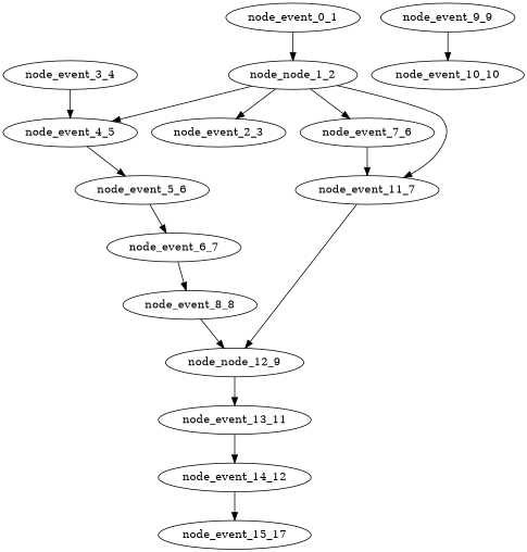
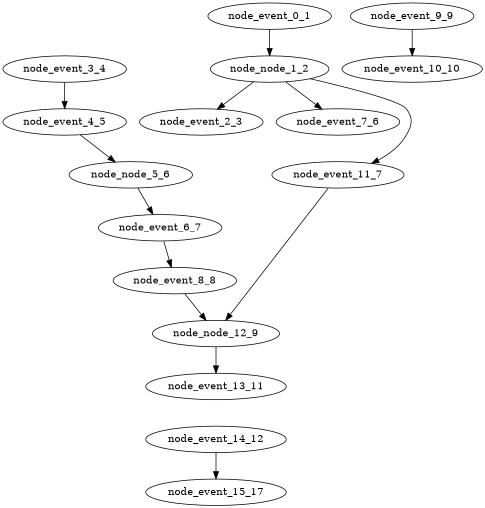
  digraph {
    node [Depth=6 EventType="DotQasm.Scheduling.IfEvent" Latency="00:00:00.0010000"]
    node_event_0_1 [Dependencies=0 Depth=1 EventIndex=0 EventType="DotQasm.Scheduling.GateEvent" Priority=0.024000000000000004]
    n2 [Dependencies=1 Depth=2 EventIndex=1 EventType="DotQasm.Scheduling.BarrierEvent" Priority=0.023000000000000003 label=node_node_1_2]
    node_event_2_3 [Dependencies=2 Depth=3 EventIndex=2 EventType="DotQasm.Scheduling.GateEvent" Priority=0.022000000000000002]
    node_event_4_5 [Dependencies=6 Depth=5 EventIndex=4 Latency="00:00:00.0020000" Priority=0.018000000000000002]
    node_event_7_6 [Dependencies=9 EventIndex=7 Latency="00:00:00.0020000" Priority=0.014000000000000002]
    node_event_11_7 [Dependencies=12 Depth=7 EventIndex=11 Latency="00:00:00.0020000" Priority=0.01]
-   node_event_5_6 [Dependencies=7 EventIndex=5 EventType="DotQasm.Scheduling.GateEvent" Priority=0.016000000000000004]
+   node_event_5_6 [Dependencies=7 EventIndex=5 EventType="DotQasm.Scheduling.GateEvent" Priority=0.016000000000000004 label=node_node_5_6]
    n8 [Dependencies=33 Depth=9 EventIndex=12 Latency="00:00:00.0020000" Priority=0.008 label=node_node_12_9]
    node_event_3_4 [Dependencies=3 Depth=4 EventIndex=3 EventType="DotQasm.Scheduling.MeasurementEvent" Latency="00:00:00.0030000" Priority=0.021]
    node_event_6_7 [Dependencies=8 Depth=7 EventIndex=6 EventType="DotQasm.Scheduling.MeasurementEvent" Latency="00:00:00.0030000" Priority=0.015000000000000003]
    node_event_8_8 [Dependencies=19 Depth=8 EventIndex=8 Latency="00:00:00.0020000" Priority=0.012000000000000002]
    node_event_9_9 [Dependencies=20 Depth=9 EventIndex=9 EventType="DotQasm.Scheduling.GateEvent" Priority=0.010000000000000002]
    node_event_10_10 [Dependencies=21 Depth=10 EventIndex=10 EventType="DotQasm.Scheduling.MeasurementEvent" Latency="00:00:00.0030000" Priority=0.009000000000000001]
    node_event_13_11 [Dependencies=56 Depth=11 EventIndex=13 Latency="00:00:00.0020000" Priority=0.006]
    node_event_14_12 [Dependencies=57 Depth=12 EventIndex=14 EventType="DotQasm.Scheduling.GateEvent" Priority=0.004]
    n16 [Dependencies=58 Depth=13 EventIndex=15 EventType="DotQasm.Scheduling.MeasurementEvent" Latency="00:00:00.0030000" Priority=0.003 label=node_event_15_17]
    node_event_0_1 -> n2
    n2 -> node_event_2_3
-   n2 -> node_event_4_5
    n2 -> node_event_7_6
    n2 -> node_event_11_7
    node_event_4_5 -> node_event_5_6
-   node_event_7_6 -> node_event_11_7
    node_event_11_7 -> n8
    node_event_5_6 -> node_event_6_7
    n8 -> node_event_13_11
    node_event_3_4 -> node_event_4_5
    node_event_6_7 -> node_event_8_8
    node_event_8_8 -> n8
    node_event_9_9 -> node_event_10_10
-   node_event_13_11 -> node_event_14_12
    node_event_14_12 -> n16
  }
